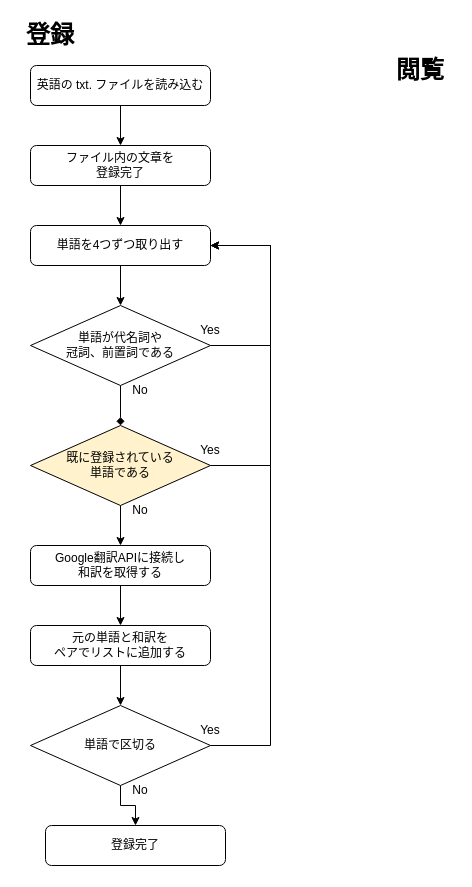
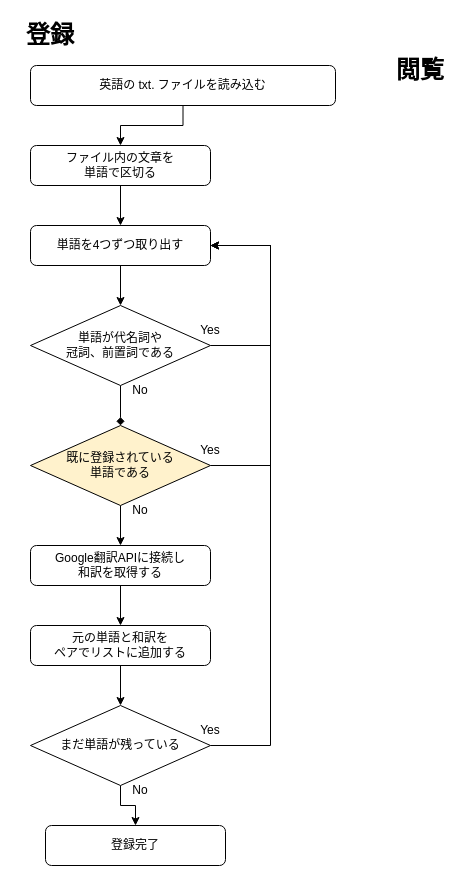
  <mxCell id="0" />
  <mxCell id="1" parent="0" />
  <mxCell id="2" style="edgeStyle=orthogonalEdgeStyle;rounded=0;orthogonalLoop=1;jettySize=auto;html=1;exitX=0.5;exitY=1;exitDx=0;exitDy=0;entryX=0.5;entryY=0;entryDx=0;entryDy=0;" edge="1" parent="1" source="3" target="7"><mxGeometry relative="1" as="geometry" /></mxCell>
- <mxCell id="3" value="英語の txt. ファイルを読み込む" style="rounded=1;whiteSpace=wrap;html=1;fontSize=12;glass=0;strokeWidth=1;shadow=0;" parent="1" vertex="1"><mxGeometry x="30" y="65" width="180" height="40" as="geometry" /></mxCell>
+ <mxCell id="3" value="英語の txt. ファイルを読み込む" style="rounded=1;whiteSpace=wrap;html=1;fontSize=12;glass=0;strokeWidth=1;shadow=0;" parent="1" vertex="1"><mxGeometry x="30" y="65" width="305" height="40" as="geometry" /></mxCell>
  <mxCell id="4" value="&lt;b&gt;&lt;font style=&quot;font-size: 24px;&quot;&gt;登録&lt;/font&gt;&lt;/b&gt;" style="text;html=1;strokeColor=none;fillColor=none;align=center;verticalAlign=middle;whiteSpace=wrap;rounded=0;" vertex="1" parent="1"><mxGeometry x="20" y="20" width="60" height="30" as="geometry" /></mxCell>
  <mxCell id="5" value="&lt;span style=&quot;font-size: 24px;&quot;&gt;&lt;b&gt;閲覧&lt;/b&gt;&lt;/span&gt;" style="text;html=1;strokeColor=none;fillColor=none;align=center;verticalAlign=middle;whiteSpace=wrap;rounded=0;" vertex="1" parent="1"><mxGeometry x="390" y="55" width="60" height="30" as="geometry" /></mxCell>
  <mxCell id="6" style="edgeStyle=orthogonalEdgeStyle;rounded=0;orthogonalLoop=1;jettySize=auto;html=1;exitX=0.5;exitY=1;exitDx=0;exitDy=0;entryX=0.5;entryY=0;entryDx=0;entryDy=0;" edge="1" parent="1" source="7" target="23"><mxGeometry relative="1" as="geometry" /></mxCell>
- <mxCell id="7" value="ファイル内の文章を&lt;br&gt;登録完了" style="rounded=1;whiteSpace=wrap;html=1;fontSize=12;glass=0;strokeWidth=1;shadow=0;" vertex="1" parent="1"><mxGeometry x="30" y="145" width="180" height="40" as="geometry" /></mxCell>
+ <mxCell id="7" value="ファイル内の文章を&lt;br&gt;単語で区切る" style="rounded=1;whiteSpace=wrap;html=1;fontSize=12;glass=0;strokeWidth=1;shadow=0;" vertex="1" parent="1"><mxGeometry x="30" y="145" width="180" height="40" as="geometry" /></mxCell>
  <mxCell id="8" style="edgeStyle=orthogonalEdgeStyle;rounded=0;orthogonalLoop=1;jettySize=auto;html=1;exitX=1;exitY=0.5;exitDx=0;exitDy=0;entryX=1;entryY=0.5;entryDx=0;entryDy=0;" edge="1" parent="1" source="10" target="23"><mxGeometry relative="1" as="geometry"><mxPoint x="320" y="295" as="targetPoint" /><Array as="points"><mxPoint x="270" y="345" /><mxPoint x="270" y="245" /></Array></mxGeometry></mxCell>
  <mxCell id="9" style="edgeStyle=orthogonalEdgeStyle;rounded=0;orthogonalLoop=1;jettySize=auto;html=1;exitX=0.5;exitY=1;exitDx=0;exitDy=0;entryX=0.5;entryY=0;entryDx=0;entryDy=0;endArrow=diamond;" edge="1" parent="1" source="10" target="13"><mxGeometry relative="1" as="geometry"><mxPoint x="120" y="425" as="targetPoint" /></mxGeometry></mxCell>
  <mxCell id="10" value="単語が代名詞や&lt;br&gt;冠詞、前置詞である" style="rhombus;whiteSpace=wrap;html=1;" vertex="1" parent="1"><mxGeometry x="30" y="305" width="180" height="80" as="geometry" /></mxCell>
  <mxCell id="11" style="edgeStyle=orthogonalEdgeStyle;rounded=0;orthogonalLoop=1;jettySize=auto;html=1;exitX=1;exitY=0.5;exitDx=0;exitDy=0;entryX=1;entryY=0.5;entryDx=0;entryDy=0;" edge="1" parent="1" source="13" target="23"><mxGeometry relative="1" as="geometry"><mxPoint x="270" y="405" as="targetPoint" /><Array as="points"><mxPoint x="270" y="465" /><mxPoint x="270" y="245" /></Array></mxGeometry></mxCell>
  <mxCell id="12" style="edgeStyle=orthogonalEdgeStyle;rounded=0;orthogonalLoop=1;jettySize=auto;html=1;exitX=0.5;exitY=1;exitDx=0;exitDy=0;entryX=0.5;entryY=0;entryDx=0;entryDy=0;" edge="1" parent="1" source="13" target="15"><mxGeometry relative="1" as="geometry" /></mxCell>
  <mxCell id="13" value="既に登録されている&lt;br&gt;単語である" style="rhombus;whiteSpace=wrap;html=1;fillColor=#fff2cc;" vertex="1" parent="1"><mxGeometry x="30" y="425" width="180" height="80" as="geometry" /></mxCell>
  <mxCell id="14" style="edgeStyle=orthogonalEdgeStyle;rounded=0;orthogonalLoop=1;jettySize=auto;html=1;exitX=0.5;exitY=1;exitDx=0;exitDy=0;entryX=0.5;entryY=0;entryDx=0;entryDy=0;" edge="1" parent="1" source="15" target="21"><mxGeometry relative="1" as="geometry" /></mxCell>
  <mxCell id="15" value="Google翻訳APIに接続し&lt;br&gt;和訳を取得する" style="rounded=1;whiteSpace=wrap;html=1;fontSize=12;glass=0;strokeWidth=1;shadow=0;" vertex="1" parent="1"><mxGeometry x="30" y="545" width="180" height="40" as="geometry" /></mxCell>
  <mxCell id="16" value="Yes" style="text;html=1;strokeColor=none;fillColor=none;align=center;verticalAlign=middle;whiteSpace=wrap;rounded=0;" vertex="1" parent="1"><mxGeometry x="180" y="315" width="60" height="30" as="geometry" /></mxCell>
  <mxCell id="17" value="Yes" style="text;html=1;strokeColor=none;fillColor=none;align=center;verticalAlign=middle;whiteSpace=wrap;rounded=0;" vertex="1" parent="1"><mxGeometry x="180" y="435" width="60" height="30" as="geometry" /></mxCell>
  <mxCell id="18" value="No" style="text;html=1;strokeColor=none;fillColor=none;align=center;verticalAlign=middle;whiteSpace=wrap;rounded=0;" vertex="1" parent="1"><mxGeometry x="110" y="375" width="60" height="30" as="geometry" /></mxCell>
  <mxCell id="19" value="No" style="text;html=1;strokeColor=none;fillColor=none;align=center;verticalAlign=middle;whiteSpace=wrap;rounded=0;" vertex="1" parent="1"><mxGeometry x="110" y="495" width="60" height="30" as="geometry" /></mxCell>
  <mxCell id="20" style="edgeStyle=orthogonalEdgeStyle;rounded=0;orthogonalLoop=1;jettySize=auto;html=1;exitX=0.5;exitY=1;exitDx=0;exitDy=0;entryX=0.5;entryY=0;entryDx=0;entryDy=0;" edge="1" parent="1" source="21" target="26"><mxGeometry relative="1" as="geometry" /></mxCell>
  <mxCell id="21" value="元の単語と和訳を&lt;br&gt;ペアでリストに追加する" style="rounded=1;whiteSpace=wrap;html=1;fontSize=12;glass=0;strokeWidth=1;shadow=0;" vertex="1" parent="1"><mxGeometry x="30" y="625" width="180" height="40" as="geometry" /></mxCell>
  <mxCell id="22" style="edgeStyle=orthogonalEdgeStyle;rounded=0;orthogonalLoop=1;jettySize=auto;html=1;exitX=0.5;exitY=1;exitDx=0;exitDy=0;entryX=0.5;entryY=0;entryDx=0;entryDy=0;" edge="1" parent="1" source="23" target="10"><mxGeometry relative="1" as="geometry" /></mxCell>
  <mxCell id="23" value="単語を4つずつ取り出す" style="rounded=1;whiteSpace=wrap;html=1;fontSize=12;glass=0;strokeWidth=1;shadow=0;" vertex="1" parent="1"><mxGeometry x="30" y="225" width="180" height="40" as="geometry" /></mxCell>
  <mxCell id="24" style="edgeStyle=orthogonalEdgeStyle;rounded=0;orthogonalLoop=1;jettySize=auto;html=1;exitX=1;exitY=0.5;exitDx=0;exitDy=0;entryX=1;entryY=0.5;entryDx=0;entryDy=0;" edge="1" parent="1" source="26" target="23"><mxGeometry relative="1" as="geometry"><Array as="points"><mxPoint x="270" y="745" /><mxPoint x="270" y="245" /></Array></mxGeometry></mxCell>
  <mxCell id="25" style="edgeStyle=orthogonalEdgeStyle;rounded=0;orthogonalLoop=1;jettySize=auto;html=1;exitX=0.5;exitY=1;exitDx=0;exitDy=0;entryX=0.5;entryY=0;entryDx=0;entryDy=0;" edge="1" parent="1" source="26" target="28"><mxGeometry relative="1" as="geometry" /></mxCell>
- <mxCell id="26" value="単語で区切る" style="rhombus;whiteSpace=wrap;html=1;" vertex="1" parent="1"><mxGeometry x="30" y="705" width="180" height="80" as="geometry" /></mxCell>
+ <mxCell id="26" value="まだ単語が残っている" style="rhombus;whiteSpace=wrap;html=1;" vertex="1" parent="1"><mxGeometry x="30" y="705" width="180" height="80" as="geometry" /></mxCell>
  <mxCell id="27" value="Yes" style="text;html=1;strokeColor=none;fillColor=none;align=center;verticalAlign=middle;whiteSpace=wrap;rounded=0;" vertex="1" parent="1"><mxGeometry x="180" y="715" width="60" height="30" as="geometry" /></mxCell>
  <mxCell id="28" value="登録完了" style="rounded=1;whiteSpace=wrap;html=1;fontSize=12;glass=0;strokeWidth=1;shadow=0;" vertex="1" parent="1"><mxGeometry x="45" y="825" width="180" height="40" as="geometry" /></mxCell>
  <mxCell id="29" value="No" style="text;html=1;strokeColor=none;fillColor=none;align=center;verticalAlign=middle;whiteSpace=wrap;rounded=0;" vertex="1" parent="1"><mxGeometry x="110" y="775" width="60" height="30" as="geometry" /></mxCell>
